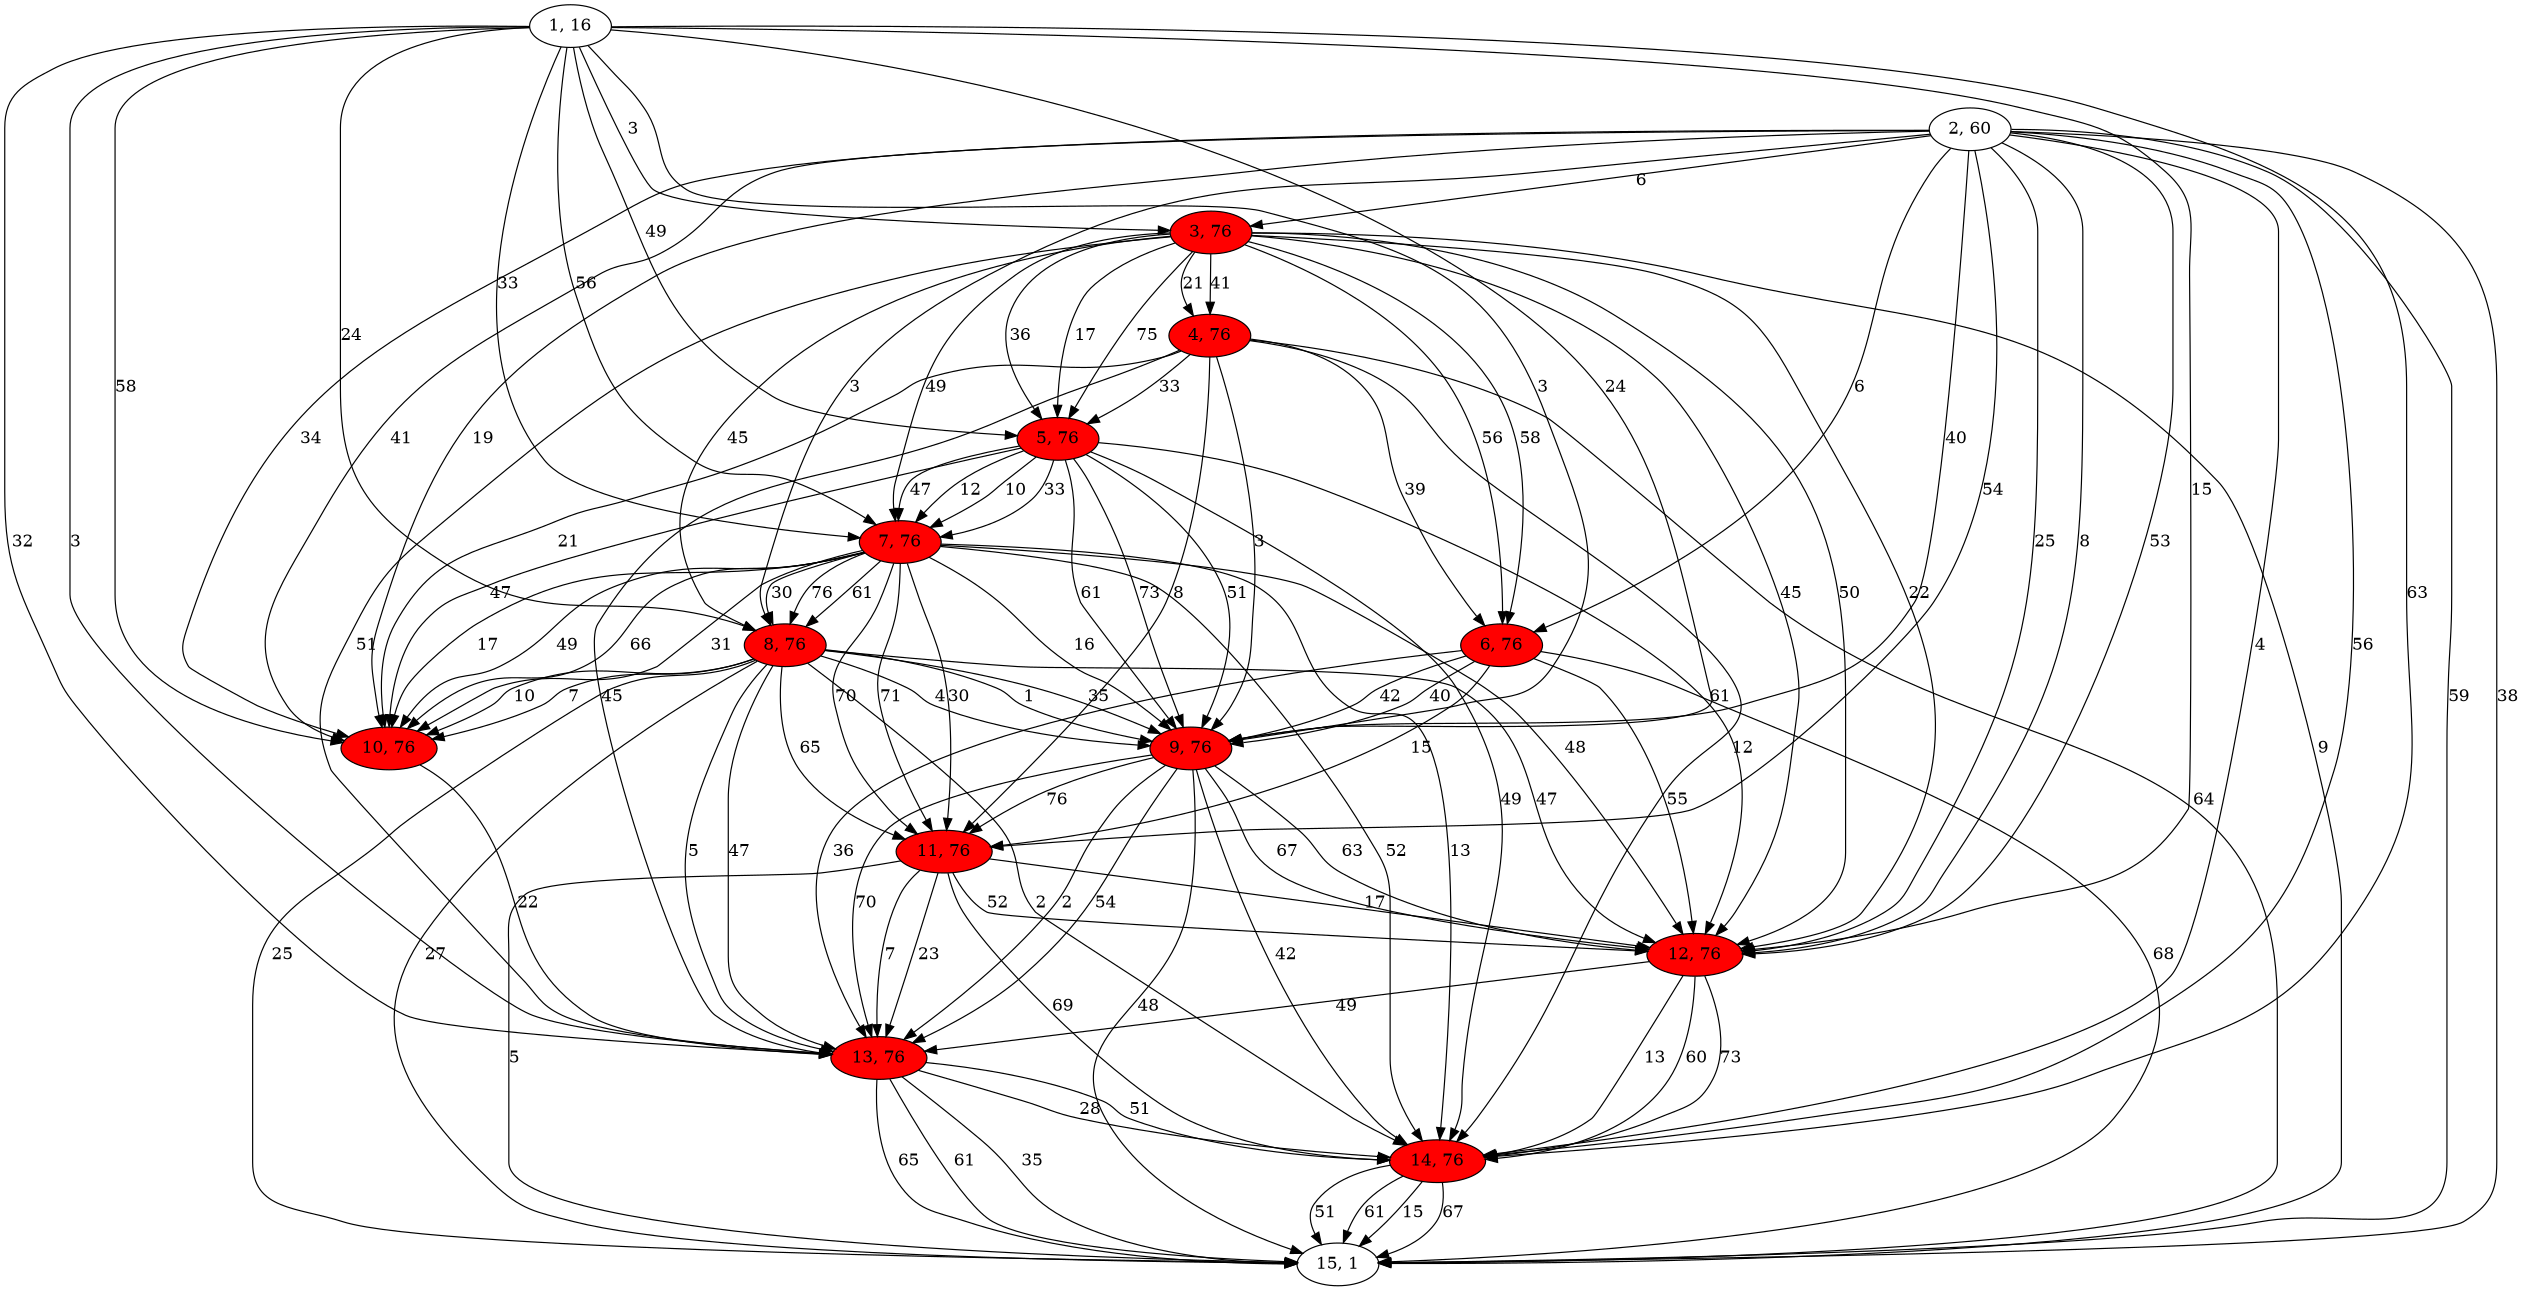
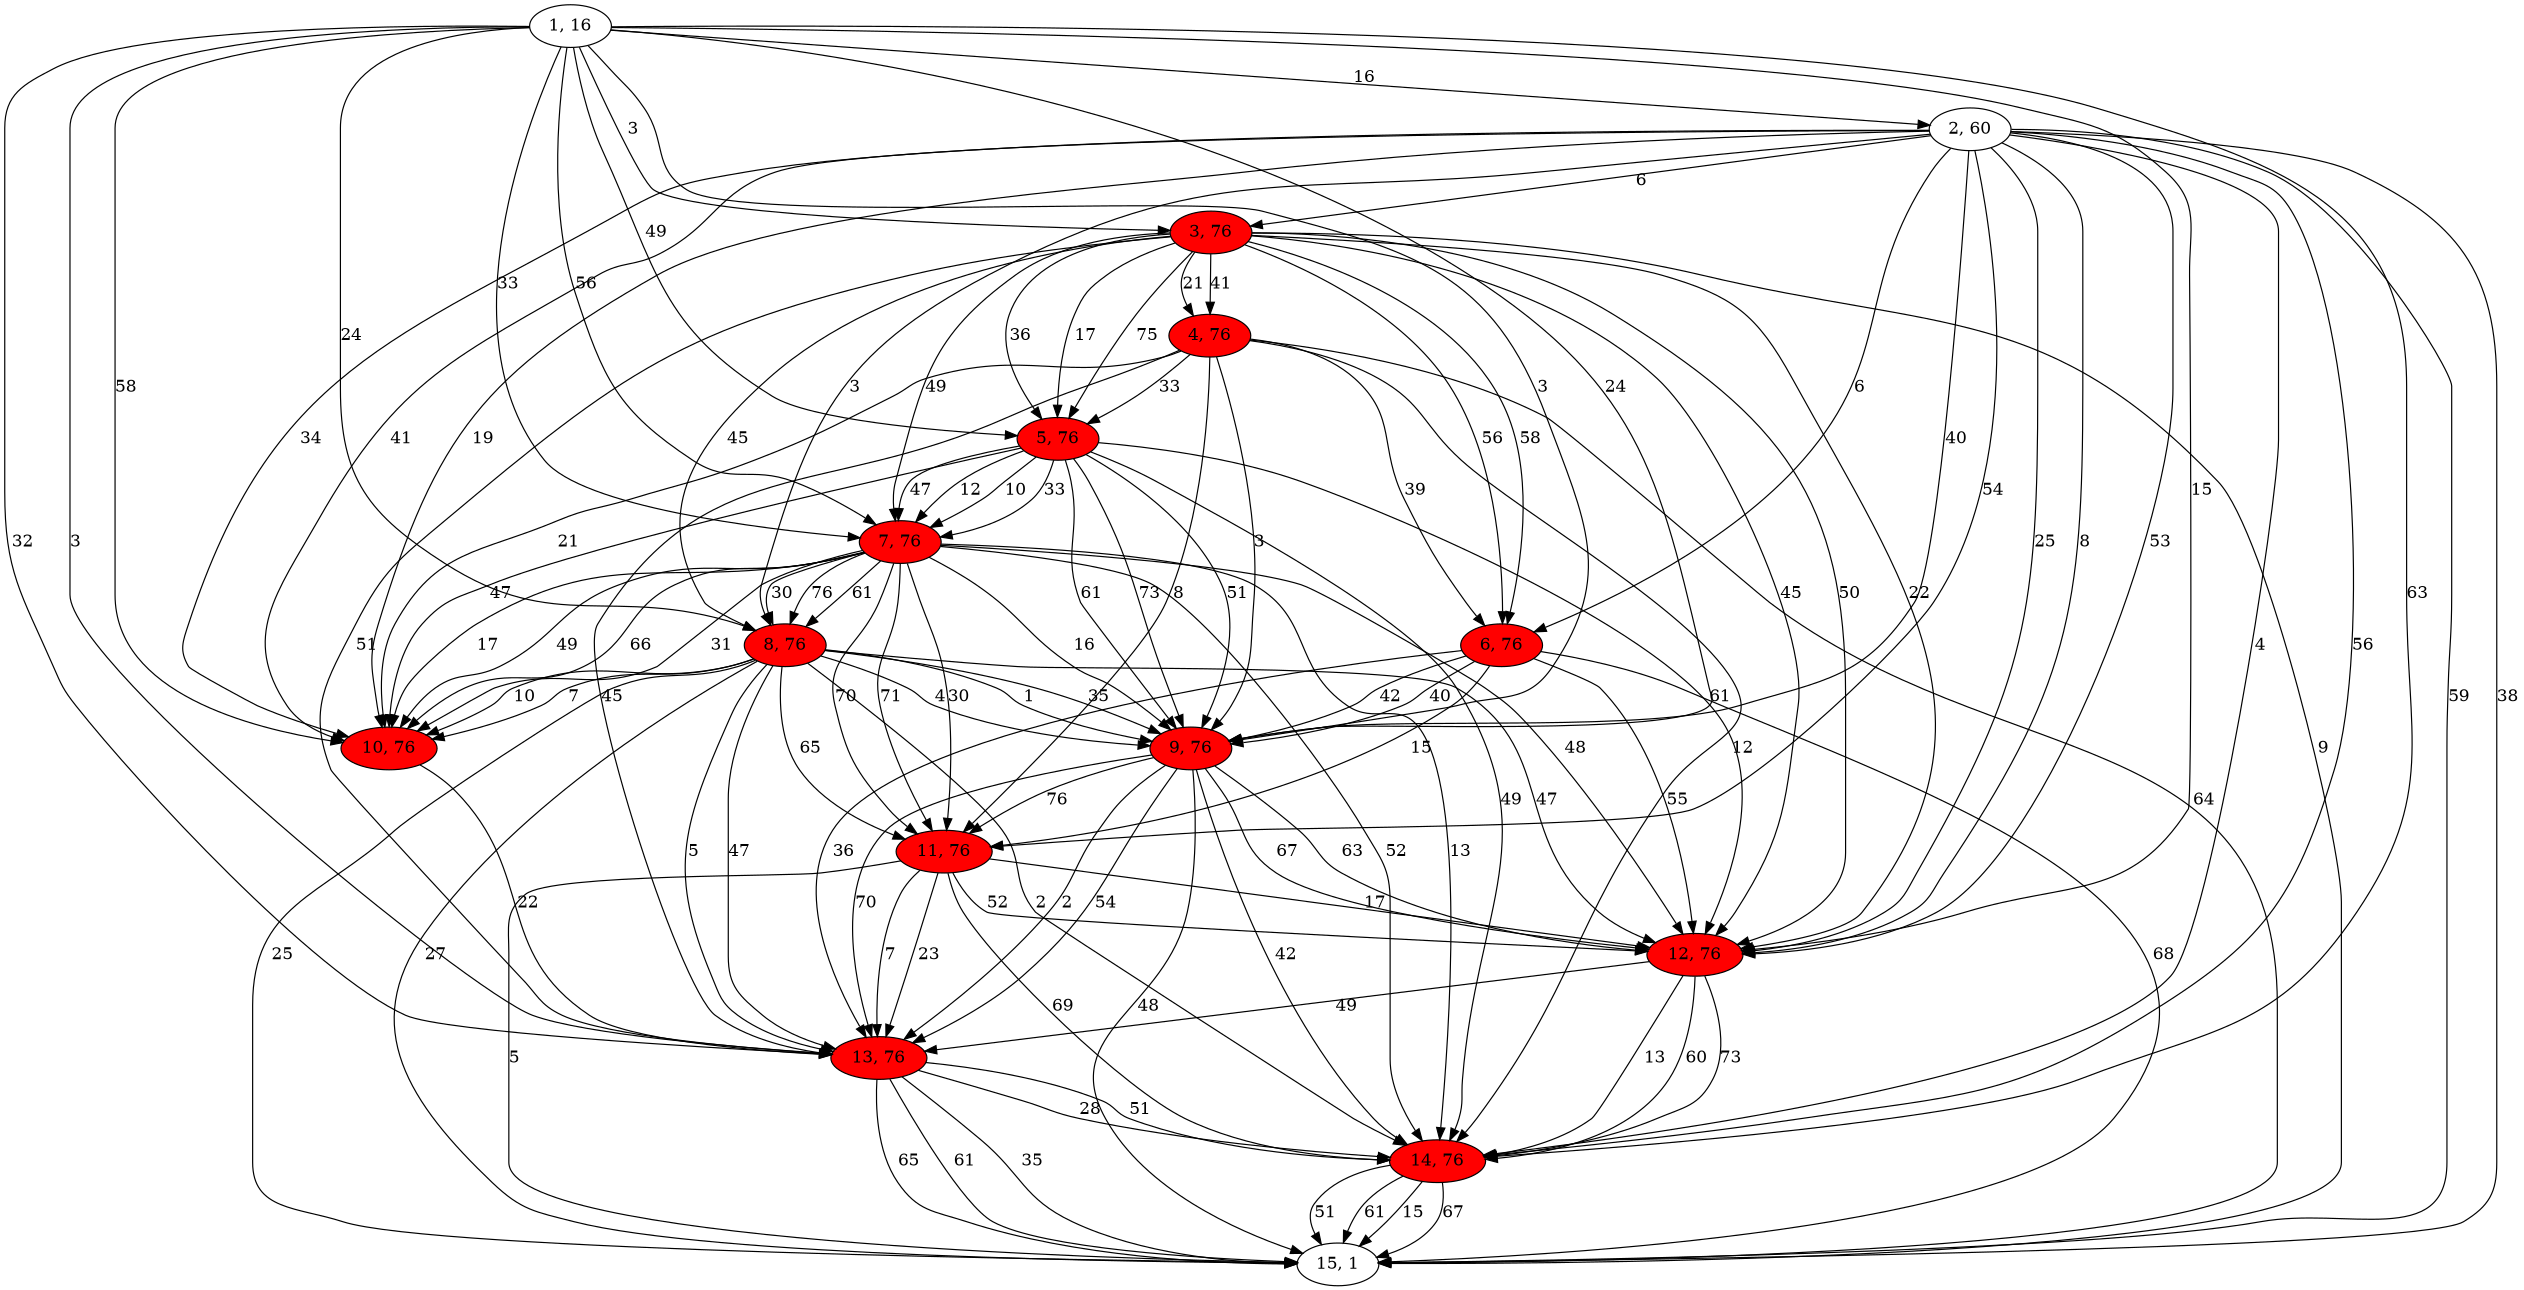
  digraph {
    node [fillcolor=red style=filled]
    n1 [label="1, 16" fillcolor="" style=""]
    n2 [label="2, 60" fillcolor="" style=""]
    n3 [label="3, 76"]
    n4 [label="5, 76"]
    n5 [label="7, 76"]
    n6 [label="8, 76"]
    n7 [label="9, 76"]
    n8 [label="10, 76"]
    n9 [label="12, 76"]
    n10 [label="13, 76"]
    n11 [label="14, 76"]
    n12 [label="6, 76"]
    n13 [label="11, 76"]
    n14 [label="15, 1" fillcolor="" style=""]
    n15 [label="4, 76"]
+   n1 -> n2 [label=16]
    n1 -> n3 [label=3]
    n1 -> n4 [label=49]
    n1 -> n5 [label=56]
    n1 -> n5 [label=33]
    n1 -> n6 [label=24]
    n1 -> n7 [label=3]
    n1 -> n7 [label=24]
    n1 -> n8 [label=58]
    n1 -> n9 [label=15]
    n1 -> n10 [label=32]
    n1 -> n10 [label=3]
    n1 -> n11 [label=63]
    n2 -> n3 [label=6]
    n2 -> n6 [label=3]
    n2 -> n7 [label=40]
    n2 -> n8 [label=34]
    n2 -> n8 [label=41]
    n2 -> n8 [label=19]
    n2 -> n9 [label=25]
    n2 -> n9 [label=8]
    n2 -> n9 [label=53]
    n2 -> n11 [label=4]
    n2 -> n11 [label=56]
    n2 -> n12 [label=6]
    n2 -> n13 [label=54]
    n2 -> n14 [label=38]
    n2 -> n14 [label=59]
    n3 -> n4 [label=36]
    n3 -> n4 [label=17]
    n3 -> n4 [label=75]
    n3 -> n5 [label=49]
    n3 -> n6 [label=45]
    n3 -> n9 [label=22]
    n3 -> n9 [label=45]
    n3 -> n9 [label=50]
    n3 -> n10 [label=51]
    n3 -> n12 [label=56]
    n3 -> n12 [label=58]
    n3 -> n14 [label=9]
    n3 -> n15 [label=41]
    n3 -> n15 [label=21]
    n4 -> n5 [label=33]
    n4 -> n5 [label=47]
    n4 -> n5 [label=12]
    n4 -> n5 [label=10]
    n4 -> n7 [label=61]
    n4 -> n7 [label=73]
    n4 -> n7 [label=51]
    n4 -> n8 [label=47]
    n4 -> n9 [label=61]
    n4 -> n11 [label=49]
    n5 -> n6 [label=76]
    n5 -> n6 [label=61]
    n5 -> n6 [label=30]
    n5 -> n7 [label=16]
    n5 -> n8 [label=17]
    n5 -> n8 [label=49]
    n5 -> n8 [label=66]
    n5 -> n8 [label=31]
    n5 -> n9 [label=48]
    n5 -> n11 [label=52]
    n5 -> n11 [label=13]
    n5 -> n13 [label=70]
    n5 -> n13 [label=71]
    n5 -> n13 [label=30]
    n6 -> n7 [label=1]
    n6 -> n7 [label=35]
    n6 -> n7 [label=4]
    n6 -> n8 [label=7]
    n6 -> n8 [label=10]
    n6 -> n9 [label=47]
    n6 -> n10 [label=47]
    n6 -> n10 [label=5]
    n6 -> n11 [label=2]
    n6 -> n13 [label=65]
    n6 -> n14 [label=25]
    n6 -> n14 [label=27]
    n7 -> n9 [label=67]
    n7 -> n9 [label=63]
    n7 -> n10 [label=70]
    n7 -> n10 [label=2]
    n7 -> n10 [label=54]
    n7 -> n11 [label=42]
    n7 -> n13 [label=76]
    n7 -> n14 [label=48]
    n8 -> n10 [label=22]
    n9 -> n10 [label=49]
    n9 -> n11 [label=13]
    n9 -> n11 [label=60]
    n9 -> n11 [label=73]
    n10 -> n11 [label=28]
    n10 -> n11 [label=51]
    n10 -> n14 [label=61]
    n10 -> n14 [label=35]
    n10 -> n14 [label=65]
    n11 -> n14 [label=67]
    n11 -> n14 [label=51]
    n11 -> n14 [label=61]
    n11 -> n14 [label=15]
    n12 -> n7 [label=42]
    n12 -> n7 [label=40]
    n12 -> n9 [label=55]
    n12 -> n10 [label=36]
    n12 -> n13 [label=15]
    n12 -> n14 [label=68]
    n13 -> n9 [label=52]
    n13 -> n9 [label=17]
    n13 -> n10 [label=7]
    n13 -> n10 [label=23]
    n13 -> n11 [label=69]
    n13 -> n14 [label=5]
    n15 -> n4 [label=33]
    n15 -> n7 [label=3]
    n15 -> n8 [label=21]
    n15 -> n10 [label=45]
    n15 -> n11 [label=12]
    n15 -> n12 [label=39]
    n15 -> n13 [label=8]
    n15 -> n14 [label=64]
  }
